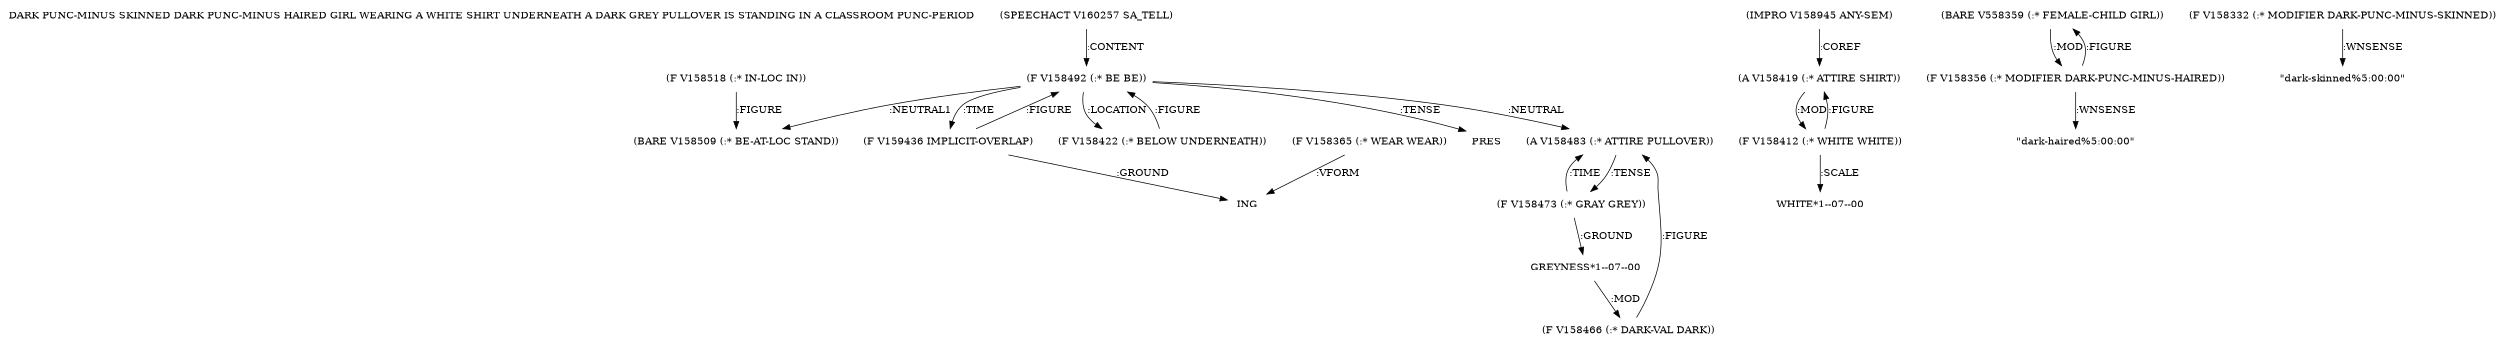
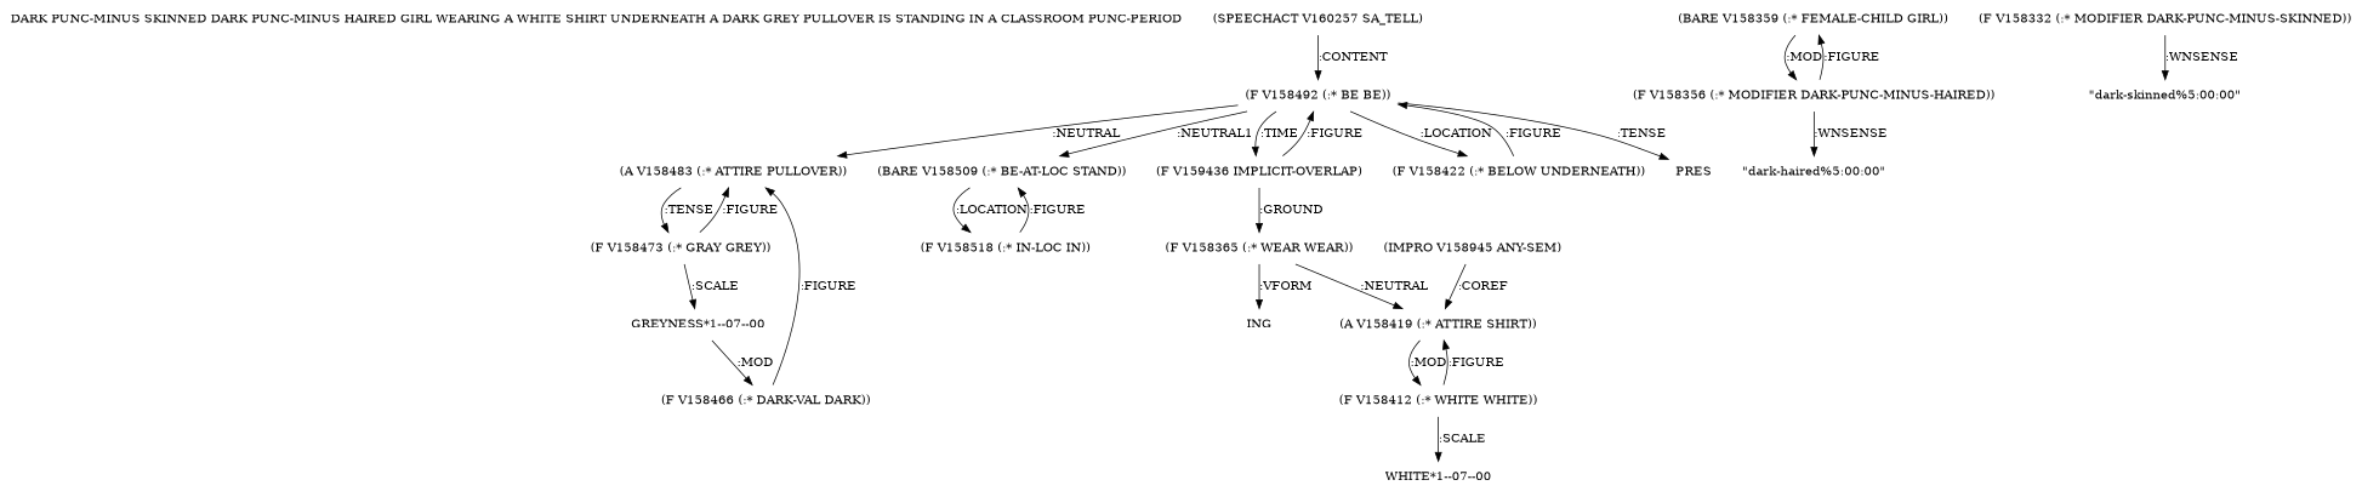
  digraph {
    node [shape=none]
    "DARK PUNC-MINUS SKINNED DARK PUNC-MINUS HAIRED GIRL WEARING A WHITE SHIRT UNDERNEATH A DARK GREY PULLOVER IS STANDING IN A CLASSROOM PUNC-PERIOD"
    n2 [label="(SPEECHACT V160257 SA_TELL)"]
    n3 [label="(F V158492 (:* BE BE))"]
    n4 [label="(A V158483 (:* ATTIRE PULLOVER))"]
    n5 [label="(BARE V158509 (:* BE-AT-LOC STAND))"]
    n6 [label="(F V159436 IMPLICIT-OVERLAP)"]
    n7 [label="(F V158422 (:* BELOW UNDERNEATH))"]
    n8 [label=PRES]
    n9 [label="(F V158473 (:* GRAY GREY))"]
    n10 [label="(F V158518 (:* IN-LOC IN))"]
    n11 [label="(F V158365 (:* WEAR WEAR))"]
    n12 [label="(F V158466 (:* DARK-VAL DARK))"]
    n13 [label="GREYNESS*1--07--00"]
    n14 [label="(A V158419 (:* ATTIRE SHIRT))"]
    n15 [label=ING]
    n16 [label="(IMPRO V158945 ANY-SEM)"]
    n17 [label="(F V158412 (:* WHITE WHITE))"]
    n18 [label="WHITE*1--07--00"]
-   n19 [label="(BARE V558359 (:* FEMALE-CHILD GIRL))"]
+   n19 [label="(BARE V158359 (:* FEMALE-CHILD GIRL))"]
    n20 [label="(F V158356 (:* MODIFIER DARK-PUNC-MINUS-HAIRED))"]
    n21 [label="\"dark-haired%5:00:00\""]
    n22 [label="(F V158332 (:* MODIFIER DARK-PUNC-MINUS-SKINNED))"]
    n23 [label="\"dark-skinned%5:00:00\""]
    n2 -> n3 [label=":CONTENT"]
    n3 -> n4 [label=":NEUTRAL"]
    n3 -> n5 [label=":NEUTRAL1"]
    n3 -> n6 [label=":TIME"]
    n3 -> n7 [label=":LOCATION"]
    n3 -> n8 [label=":TENSE"]
    n4 -> n9 [label=":TENSE"]
+   n5 -> n10 [label=":LOCATION"]
    n6 -> n3 [label=":FIGURE"]
-   n6 -> n15 [label=":GROUND"]
+   n6 -> n11 [label=":GROUND"]
    n7 -> n3 [label=":FIGURE"]
-   n9 -> n4 [label=":TIME"]
-   n9 -> n13 [label=":GROUND"]
+   n9 -> n4 [label=":FIGURE"]
+   n9 -> n13 [label=":SCALE"]
    n10 -> n5 [label=":FIGURE"]
+   n11 -> n14 [label=":NEUTRAL"]
    n11 -> n15 [label=":VFORM"]
    n12 -> n4 [label=":FIGURE"]
    n13 -> n12 [label=":MOD"]
    n14 -> n17 [label=":MOD"]
    n16 -> n14 [label=":COREF"]
    n17 -> n14 [label=":FIGURE"]
    n17 -> n18 [label=":SCALE"]
    n19 -> n20 [label=":MOD"]
    n20 -> n19 [label=":FIGURE"]
    n20 -> n21 [label=":WNSENSE"]
    n22 -> n23 [label=":WNSENSE"]
  }
